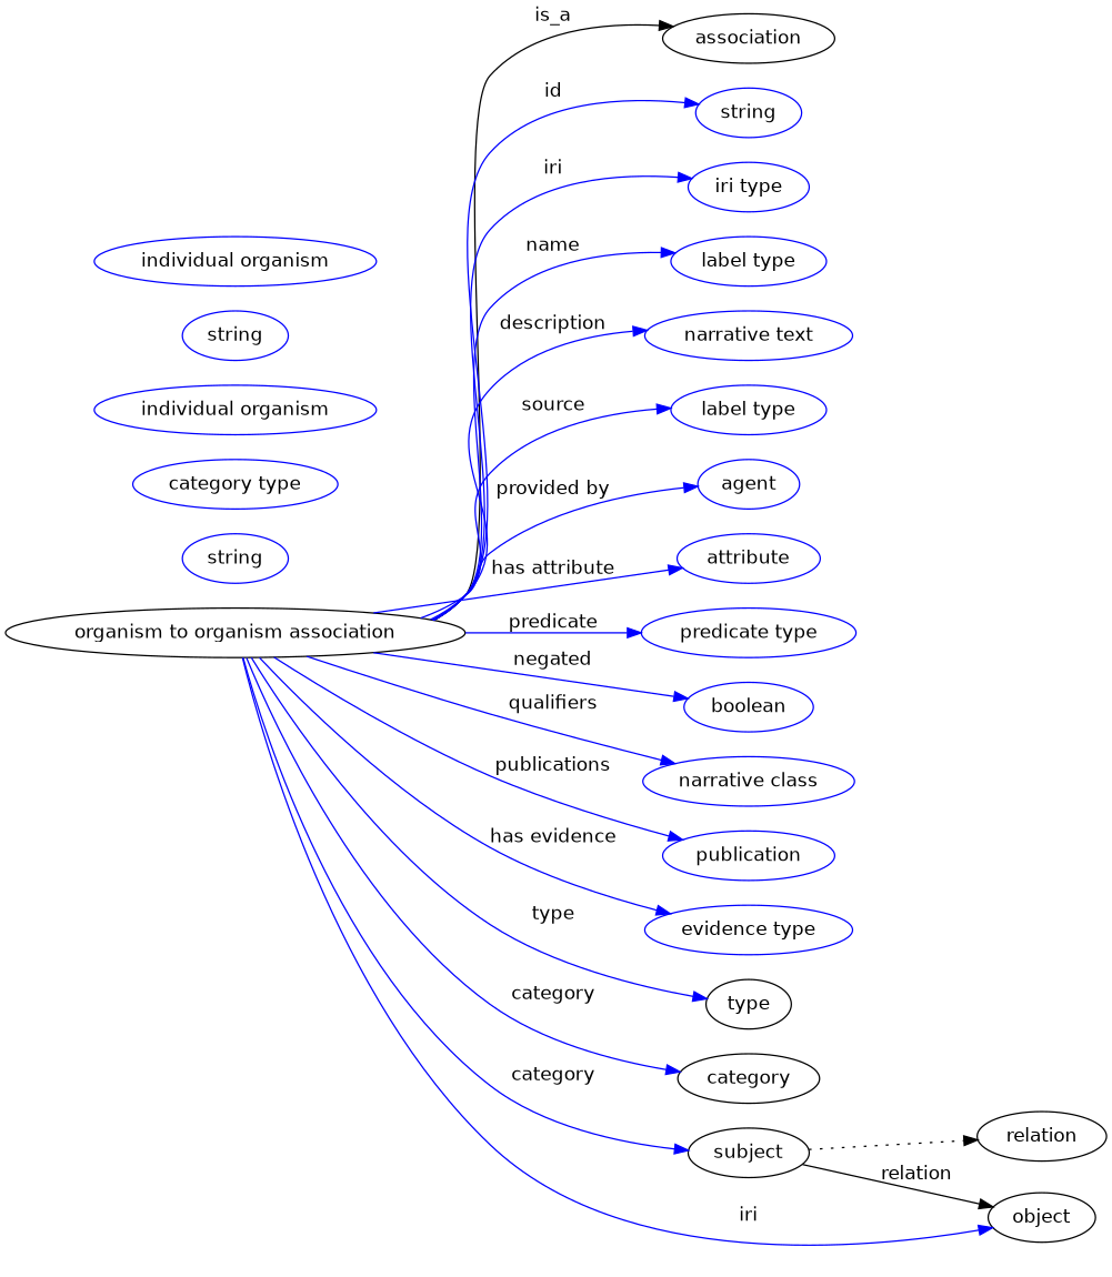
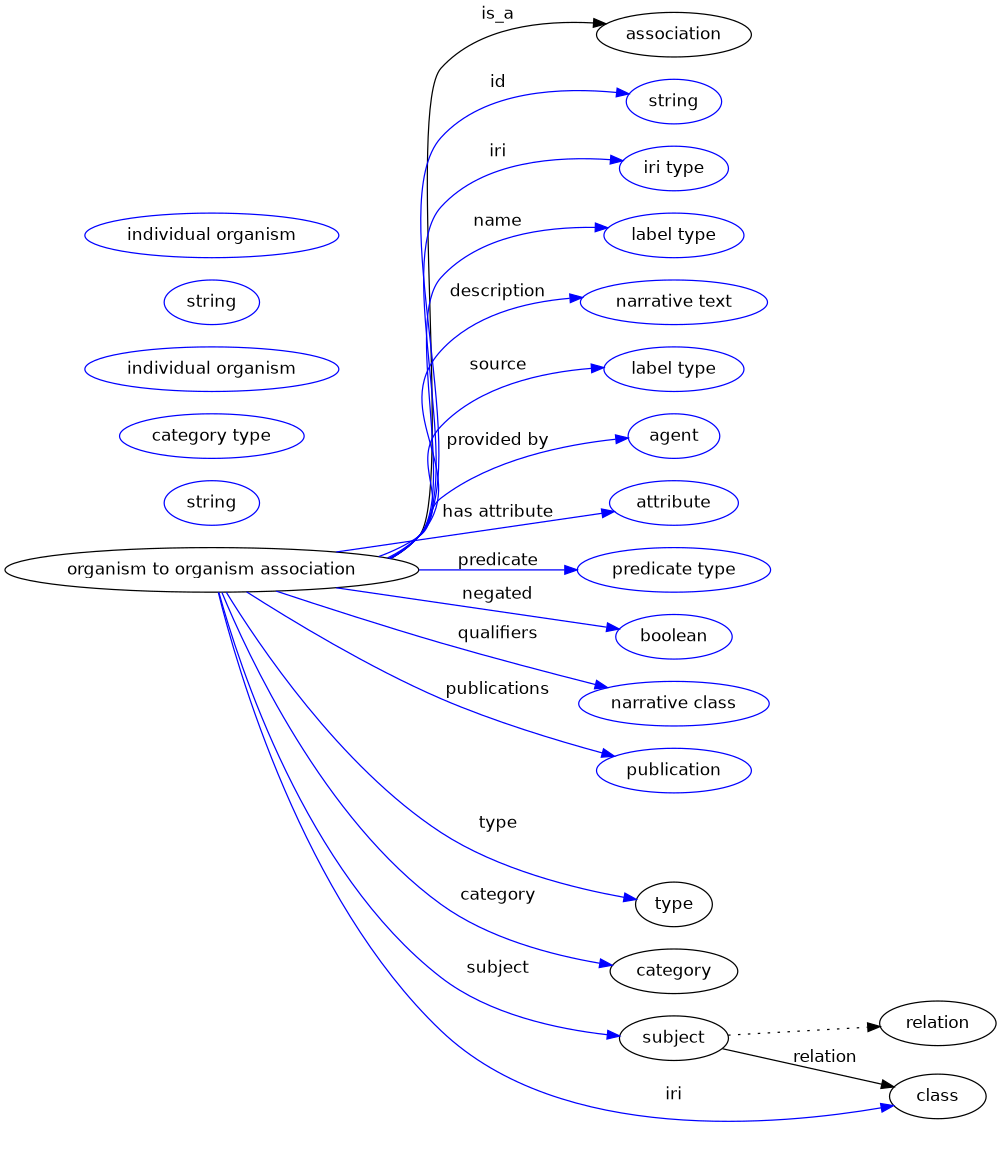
  digraph {
    fontname="DejaVu Sans"
    rankdir=LR
    node [fontname="DejaVu Sans" color=blue]
    edge [fontname="DejaVu Sans" color=blue style=solid]
    n1 [height=0.5 label="organism to organism association" width=4.6399 color=""]
    association [height=0.5 width=1.7332 color=""]
    n3 [height=0.5 label=string width=1.0652]
    n4 [height=0.5 label="iri type" width=1.2277]
    n5 [height=0.5 label="label type" width=1.5707]
    n6 [height=0.5 label="narrative text" width=2.0943]
    n7 [height=0.5 label="label type" width=1.5707]
    n8 [height=0.5 label=agent width=1.0291]
    n9 [height=0.5 label=attribute width=1.4443]
    n10 [height=0.5 label="predicate type" width=2.1665]
    n11 [height=0.5 label=boolean width=1.2999]
    n12 [height=0.5 label="narrative class" width=2.1304]
    n13 [height=0.5 label=publication width=1.7332]
-   n14 [height=0.5 label="evidence type" width=2.0943]
    type [height=0.5 width=0.86659 color=""]
    category [height=0.5 width=1.4263 color=""]
    subject [height=0.5 width=1.2277 color=""]
-   object [height=0.5 width=1.0832 color=""]
+   object [height=0.5 width=1.0832 label=class color=""]
    relation [height=0.5 width=1.2999 color=""]
    n20 [height=0.5 label=string width=1.0652]
    n21 [height=0.5 label="category type" width=2.0762]
    n22 [height=0.5 label="individual organism" width=2.8525]
    n23 [height=0.5 label=string width=1.0652]
    n24 [height=0.5 label="individual organism" width=2.8525]
    n1 -> association [label=is_a color="" style=""]
    n1 -> n3 [label=id]
    n1 -> n4 [label=iri]
    n1 -> n5 [label=name]
    n1 -> n6 [label=description]
    n1 -> n7 [label=source]
    n1 -> n8 [label="provided by"]
    n1 -> n9 [label="has attribute"]
    n1 -> n10 [label=predicate]
    n1 -> n11 [label=negated]
    n1 -> n12 [label=qualifiers]
    n1 -> n13 [label=publications]
-   n1 -> n14 [label="has evidence"]
    n1 -> type [label=type]
    n1 -> category [label=category]
-   n1 -> subject [label=category]
+   n1 -> subject [label=subject]
    n1 -> object [label=iri]
    subject -> object [label=relation color="" style=""]
    subject -> relation [style=dotted color=""]
  }
